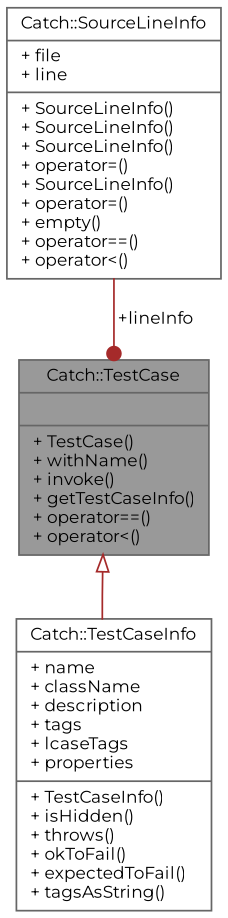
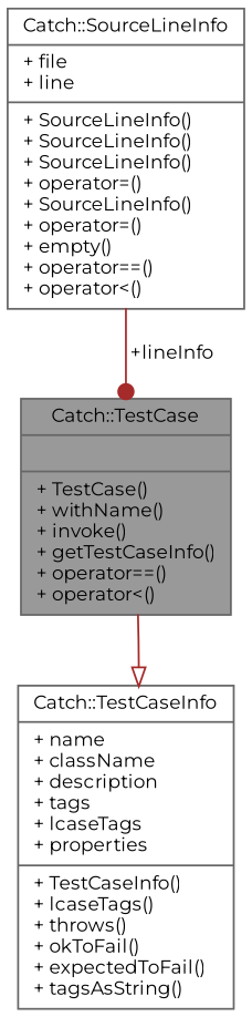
  digraph {
    fontname=Montserrat
    node [color=gray40 fillcolor=white fontname=Montserrat fontsize=10 shape=record style=filled]
    edge [color=brown fontname=Montserrat fontsize=10 labelfontname=Helvetica labelfontsize=10 style=solid]
    n1 [fillcolor=grey60 fontcolor=black height=0.2 label="{Catch::TestCase\n||+ TestCase()\l+ withName()\l+ invoke()\l+ getTestCaseInfo()\l+ operator==()\l+ operator\<()\l}" width=0.4]
-   n2 [height=0.2 label="{Catch::TestCaseInfo\n|+ name\l+ className\l+ description\l+ tags\l+ lcaseTags\l+ properties\l|+ TestCaseInfo()\l+ isHidden()\l+ throws()\l+ okToFail()\l+ expectedToFail()\l+ tagsAsString()\l}" width=0.4]
+   n2 [height=0.2 label="{Catch::TestCaseInfo\n|+ name\l+ className\l+ description\l+ tags\l+ lcaseTags\l+ properties\l|+ TestCaseInfo()\l+ lcaseTags()\l+ throws()\l+ okToFail()\l+ expectedToFail()\l+ tagsAsString()\l}" width=0.4]
    n3 [height=0.2 label="{Catch::SourceLineInfo\n|+ file\l+ line\l|+ SourceLineInfo()\l+ SourceLineInfo()\l+ SourceLineInfo()\l+ operator=()\l+ SourceLineInfo()\l+ operator=()\l+ empty()\l+ operator==()\l+ operator\<()\l}" width=0.4]
-   n1 -> n2 [arrowtail=onormal dir=back]
+   n2 -> n1 [arrowtail=onormal dir=back]
    n3 -> n1 [arrowhead=dot label=" +lineInfo"]
  }
